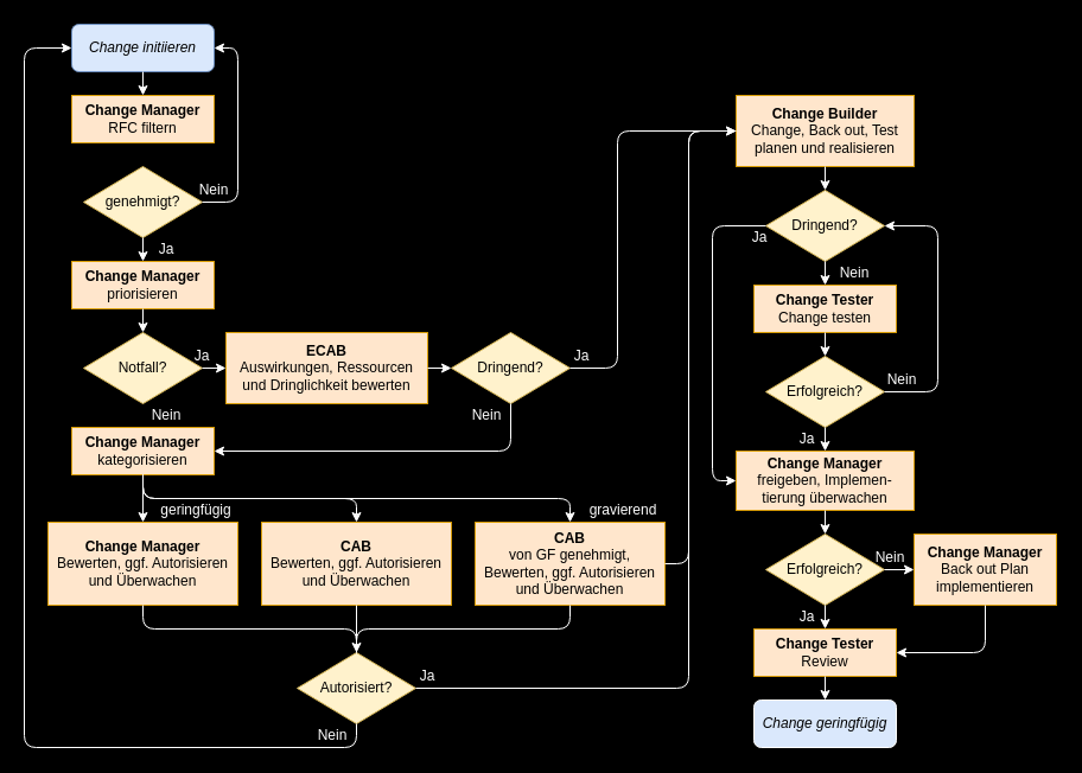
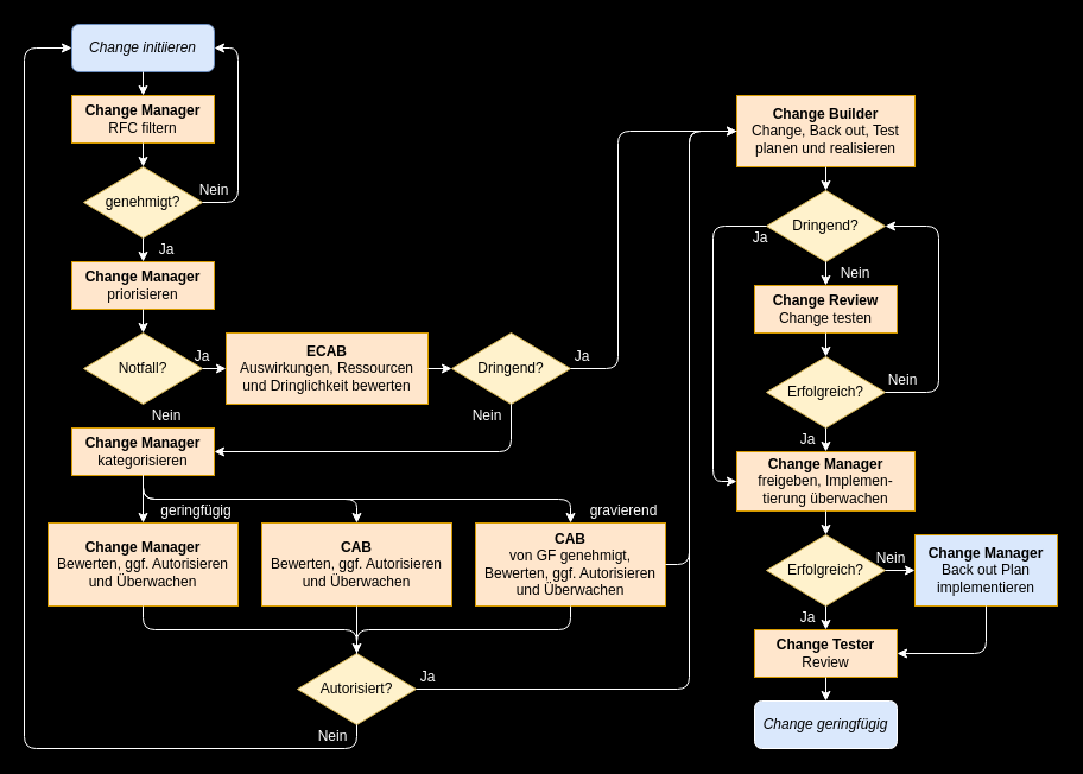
  <mxCell id="0" />
  <mxCell id="1" parent="0" />
  <mxCell id="2" value="&lt;span&gt;Change initiieren&lt;/span&gt;" style="rounded=1;whiteSpace=wrap;html=1;fontStyle=2;fillColor=#dae8fc;strokeColor=#6c8ebf;" parent="1" vertex="1"><mxGeometry x="60" y="20" width="120" height="40" as="geometry" /></mxCell>
  <mxCell id="3" value="&lt;b&gt;Change Manager&lt;/b&gt;&lt;br&gt;RFC filtern" style="rounded=0;whiteSpace=wrap;html=1;strokeColor=#d79b00;fillColor=#ffe6cc;" parent="1" vertex="1"><mxGeometry x="60" y="80" width="120" height="40" as="geometry" /></mxCell>
  <mxCell id="4" value="genehmigt?" style="rhombus;whiteSpace=wrap;html=1;fillColor=#fff2cc;strokeColor=#d6b656;" parent="1" vertex="1"><mxGeometry x="70" y="140" width="100" height="60" as="geometry" /></mxCell>
  <mxCell id="5" value="&lt;b&gt;Change Manager&lt;/b&gt;&lt;br&gt;priorisieren" style="rounded=0;whiteSpace=wrap;html=1;strokeColor=#d79b00;fillColor=#ffe6cc;" parent="1" vertex="1"><mxGeometry x="60" y="220" width="120" height="40" as="geometry" /></mxCell>
  <mxCell id="6" value="Notfall?" style="rhombus;whiteSpace=wrap;html=1;fillColor=#fff2cc;strokeColor=#d6b656;" parent="1" vertex="1"><mxGeometry x="70" y="280" width="100" height="60" as="geometry" /></mxCell>
  <mxCell id="7" value="&lt;b&gt;ECAB&lt;/b&gt;&lt;br&gt;Auswirkungen, Ressourcen und Dringlichkeit bewerten" style="rounded=0;whiteSpace=wrap;html=1;strokeColor=#d79b00;fillColor=#ffe6cc;" parent="1" vertex="1"><mxGeometry x="190" y="280" width="170" height="60" as="geometry" /></mxCell>
  <mxCell id="8" value="Dringend?" style="rhombus;whiteSpace=wrap;html=1;fillColor=#fff2cc;strokeColor=#d6b656;" parent="1" vertex="1"><mxGeometry x="380" y="280" width="100" height="60" as="geometry" /></mxCell>
  <mxCell id="9" value="" style="endArrow=classic;html=1;exitX=0.5;exitY=1;exitDx=0;exitDy=0;entryX=0.5;entryY=0;entryDx=0;entryDy=0;strokeColor=#FFFFFF;" parent="1" source="2" target="3" edge="1"><mxGeometry width="50" height="50" relative="1" as="geometry"><mxPoint x="260" y="140" as="sourcePoint" /><mxPoint x="310" y="90" as="targetPoint" /></mxGeometry></mxCell>
+ <mxCell id="10" value="" style="endArrow=classic;html=1;exitX=0.5;exitY=1;exitDx=0;exitDy=0;entryX=0.5;entryY=0;entryDx=0;entryDy=0;strokeColor=#FFFFFF;" parent="1" source="3" target="4" edge="1"><mxGeometry width="50" height="50" relative="1" as="geometry"><mxPoint x="270" y="130" as="sourcePoint" /><mxPoint x="320" y="80" as="targetPoint" /></mxGeometry></mxCell>
  <mxCell id="11" value="" style="endArrow=classic;html=1;exitX=0.5;exitY=1;exitDx=0;exitDy=0;entryX=0.5;entryY=0;entryDx=0;entryDy=0;strokeColor=#FFFFFF;" parent="1" source="4" target="5" edge="1"><mxGeometry width="50" height="50" relative="1" as="geometry"><mxPoint x="240" y="200" as="sourcePoint" /><mxPoint x="290" y="150" as="targetPoint" /></mxGeometry></mxCell>
  <mxCell id="12" value="" style="endArrow=classic;html=1;exitX=0.5;exitY=1;exitDx=0;exitDy=0;entryX=0.5;entryY=0;entryDx=0;entryDy=0;strokeColor=#FFFFFF;" parent="1" source="5" target="6" edge="1"><mxGeometry width="50" height="50" relative="1" as="geometry"><mxPoint x="240" y="240" as="sourcePoint" /><mxPoint x="290" y="190" as="targetPoint" /></mxGeometry></mxCell>
  <mxCell id="13" value="" style="endArrow=classic;html=1;exitX=1;exitY=0.5;exitDx=0;exitDy=0;entryX=0;entryY=0.5;entryDx=0;entryDy=0;strokeColor=#FFFFFF;" parent="1" source="6" target="7" edge="1"><mxGeometry width="50" height="50" relative="1" as="geometry"><mxPoint x="250" y="220" as="sourcePoint" /><mxPoint x="300" y="170" as="targetPoint" /></mxGeometry></mxCell>
  <mxCell id="14" value="" style="endArrow=classic;html=1;exitX=1;exitY=0.5;exitDx=0;exitDy=0;entryX=0;entryY=0.5;entryDx=0;entryDy=0;strokeColor=#FFFFFF;" parent="1" source="7" target="8" edge="1"><mxGeometry width="50" height="50" relative="1" as="geometry"><mxPoint x="410" y="260" as="sourcePoint" /><mxPoint x="460" y="210" as="targetPoint" /></mxGeometry></mxCell>
  <mxCell id="15" value="" style="endArrow=classic;html=1;exitX=1;exitY=0.5;exitDx=0;exitDy=0;entryX=1;entryY=0.5;entryDx=0;entryDy=0;edgeStyle=orthogonalEdgeStyle;strokeColor=#FFFFFF;" parent="1" source="4" target="2" edge="1"><mxGeometry width="50" height="50" relative="1" as="geometry"><mxPoint x="220" y="170" as="sourcePoint" /><mxPoint x="270" y="120" as="targetPoint" /><Array as="points"><mxPoint x="200" y="170" /><mxPoint x="200" y="40" /></Array></mxGeometry></mxCell>
  <mxCell id="16" value="&lt;b&gt;Change Manager&lt;/b&gt;&lt;br&gt;kategorisieren" style="rounded=0;whiteSpace=wrap;html=1;strokeColor=#d79b00;fillColor=#ffe6cc;" parent="1" vertex="1"><mxGeometry x="60" y="360" width="120" height="40" as="geometry" /></mxCell>
  <mxCell id="17" value="" style="endArrow=classic;html=1;exitX=0.5;exitY=1;exitDx=0;exitDy=0;entryX=1;entryY=0.5;entryDx=0;entryDy=0;strokeColor=#FFFFFF;" parent="1" source="8" target="16" edge="1"><mxGeometry width="50" height="50" relative="1" as="geometry"><mxPoint x="390" y="430" as="sourcePoint" /><mxPoint x="440" y="380" as="targetPoint" /><Array as="points"><mxPoint x="430" y="380" /></Array></mxGeometry></mxCell>
  <mxCell id="18" value="&lt;b&gt;Change Manager&lt;/b&gt;&lt;br&gt;Bewerten, ggf. Autorisieren und Überwachen" style="rounded=0;whiteSpace=wrap;html=1;strokeColor=#d79b00;fillColor=#ffe6cc;" parent="1" vertex="1"><mxGeometry x="40" y="440" width="160" height="70" as="geometry" /></mxCell>
  <mxCell id="19" value="&lt;b&gt;CAB&lt;/b&gt;&lt;br&gt;Bewerten, ggf. Autorisieren und Überwachen" style="rounded=0;whiteSpace=wrap;html=1;strokeColor=#d79b00;fillColor=#ffe6cc;" parent="1" vertex="1"><mxGeometry x="220" y="440" width="160" height="70" as="geometry" /></mxCell>
  <mxCell id="20" value="&lt;b&gt;CAB&lt;/b&gt;&lt;br&gt;von GF genehmigt, Bewerten, ggf. Autorisieren und Überwachen" style="rounded=0;whiteSpace=wrap;html=1;strokeColor=#d79b00;fillColor=#ffe6cc;" parent="1" vertex="1"><mxGeometry x="400" y="440" width="160" height="70" as="geometry" /></mxCell>
  <mxCell id="21" value="" style="endArrow=classic;html=1;exitX=0.5;exitY=1;exitDx=0;exitDy=0;entryX=0.5;entryY=0;entryDx=0;entryDy=0;strokeColor=#FFFFFF;" parent="1" source="16" target="18" edge="1"><mxGeometry width="50" height="50" relative="1" as="geometry"><mxPoint x="220" y="600" as="sourcePoint" /><mxPoint x="270" y="550" as="targetPoint" /></mxGeometry></mxCell>
  <mxCell id="22" value="" style="endArrow=classic;html=1;exitX=0.5;exitY=1;exitDx=0;exitDy=0;entryX=0.5;entryY=0;entryDx=0;entryDy=0;strokeColor=#FFFFFF;" parent="1" source="16" target="19" edge="1"><mxGeometry width="50" height="50" relative="1" as="geometry"><mxPoint x="210" y="600" as="sourcePoint" /><mxPoint x="260" y="550" as="targetPoint" /><Array as="points"><mxPoint x="120" y="420" /><mxPoint x="300" y="420" /></Array></mxGeometry></mxCell>
  <mxCell id="23" value="" style="endArrow=classic;html=1;exitX=0.5;exitY=1;exitDx=0;exitDy=0;entryX=0.5;entryY=0;entryDx=0;entryDy=0;strokeColor=#FFFFFF;" parent="1" source="16" target="20" edge="1"><mxGeometry width="50" height="50" relative="1" as="geometry"><mxPoint x="400" y="610" as="sourcePoint" /><mxPoint x="450" y="560" as="targetPoint" /><Array as="points"><mxPoint x="120" y="420" /><mxPoint x="480" y="420" /></Array></mxGeometry></mxCell>
  <mxCell id="24" value="Autorisiert?" style="rhombus;whiteSpace=wrap;html=1;fillColor=#fff2cc;strokeColor=#d6b656;" parent="1" vertex="1"><mxGeometry x="250" y="550" width="100" height="60" as="geometry" /></mxCell>
  <mxCell id="25" value="" style="endArrow=classic;html=1;exitX=0.5;exitY=1;exitDx=0;exitDy=0;entryX=0.5;entryY=0;entryDx=0;entryDy=0;strokeColor=#FFFFFF;" parent="1" source="19" target="24" edge="1"><mxGeometry width="50" height="50" relative="1" as="geometry"><mxPoint x="180" y="610" as="sourcePoint" /><mxPoint x="230" y="560" as="targetPoint" /></mxGeometry></mxCell>
  <mxCell id="26" value="" style="endArrow=none;html=1;entryX=0.5;entryY=1;entryDx=0;entryDy=0;exitX=0.5;exitY=0;exitDx=0;exitDy=0;strokeColor=#FFFFFF;" parent="1" source="24" target="18" edge="1"><mxGeometry width="50" height="50" relative="1" as="geometry"><mxPoint x="120" y="620" as="sourcePoint" /><mxPoint x="170" y="570" as="targetPoint" /><Array as="points"><mxPoint x="300" y="530" /><mxPoint x="120" y="530" /></Array></mxGeometry></mxCell>
  <mxCell id="27" value="" style="endArrow=none;html=1;entryX=0.5;entryY=1;entryDx=0;entryDy=0;exitX=0.5;exitY=0;exitDx=0;exitDy=0;strokeColor=#FFFFFF;" parent="1" source="24" target="20" edge="1"><mxGeometry width="50" height="50" relative="1" as="geometry"><mxPoint x="450" y="600" as="sourcePoint" /><mxPoint x="500" y="550" as="targetPoint" /><Array as="points"><mxPoint x="300" y="530" /><mxPoint x="480" y="530" /></Array></mxGeometry></mxCell>
  <mxCell id="28" value="" style="endArrow=classic;html=1;exitX=0.5;exitY=1;exitDx=0;exitDy=0;entryX=0;entryY=0.5;entryDx=0;entryDy=0;strokeColor=#FFFFFF;" parent="1" source="24" target="2" edge="1"><mxGeometry width="50" height="50" relative="1" as="geometry"><mxPoint x="310" y="690" as="sourcePoint" /><mxPoint x="0" y="510" as="targetPoint" /><Array as="points"><mxPoint x="300" y="630" /><mxPoint x="20" y="630" /><mxPoint x="20" y="40" /></Array></mxGeometry></mxCell>
  <mxCell id="29" value="&lt;b&gt;Change Builder&lt;/b&gt;&lt;br&gt;Change, Back out, Test planen und realisieren" style="rounded=0;whiteSpace=wrap;html=1;strokeColor=#d79b00;fillColor=#ffe6cc;" parent="1" vertex="1"><mxGeometry x="620" y="80" width="150" height="60" as="geometry" /></mxCell>
  <mxCell id="30" value="" style="endArrow=classic;html=1;exitX=1;exitY=0.5;exitDx=0;exitDy=0;entryX=0;entryY=0.5;entryDx=0;entryDy=0;strokeColor=#FFFFFF;" parent="1" source="24" target="29" edge="1"><mxGeometry width="50" height="50" relative="1" as="geometry"><mxPoint x="610" y="590" as="sourcePoint" /><mxPoint x="660" y="540" as="targetPoint" /><Array as="points"><mxPoint x="580" y="580" /><mxPoint x="580" y="110" /></Array></mxGeometry></mxCell>
  <mxCell id="31" value="" style="endArrow=none;html=1;entryX=0;entryY=0.5;entryDx=0;entryDy=0;exitX=1;exitY=0.5;exitDx=0;exitDy=0;strokeColor=#FFFFFF;" parent="1" source="20" target="29" edge="1"><mxGeometry width="50" height="50" relative="1" as="geometry"><mxPoint x="670" y="350" as="sourcePoint" /><mxPoint x="720" y="300" as="targetPoint" /><Array as="points"><mxPoint x="580" y="475" /><mxPoint x="580" y="110" /></Array></mxGeometry></mxCell>
  <mxCell id="32" value="Dringend?" style="rhombus;whiteSpace=wrap;html=1;fillColor=#fff2cc;strokeColor=#d6b656;" parent="1" vertex="1"><mxGeometry x="645" y="160" width="100" height="60" as="geometry" /></mxCell>
  <mxCell id="33" value="" style="endArrow=classic;html=1;exitX=0.5;exitY=1;exitDx=0;exitDy=0;entryX=0.5;entryY=0;entryDx=0;entryDy=0;strokeColor=#FFFFFF;" parent="1" source="29" target="32" edge="1"><mxGeometry width="50" height="50" relative="1" as="geometry"><mxPoint x="810" y="210" as="sourcePoint" /><mxPoint x="860" y="160" as="targetPoint" /></mxGeometry></mxCell>
- <mxCell id="34" value="&lt;b&gt;Change Tester&lt;/b&gt;&lt;br&gt;Change testen" style="rounded=0;whiteSpace=wrap;html=1;strokeColor=#d79b00;fillColor=#ffe6cc;" parent="1" vertex="1"><mxGeometry x="635" y="240" width="120" height="40" as="geometry" /></mxCell>
+ <mxCell id="34" value="&lt;b&gt;Change Review&lt;/b&gt;&lt;br&gt;Change testen" style="rounded=0;whiteSpace=wrap;html=1;strokeColor=#d79b00;fillColor=#ffe6cc;" parent="1" vertex="1"><mxGeometry x="635" y="240" width="120" height="40" as="geometry" /></mxCell>
  <mxCell id="35" value="" style="endArrow=classic;html=1;exitX=0.5;exitY=1;exitDx=0;exitDy=0;entryX=0.5;entryY=0;entryDx=0;entryDy=0;strokeColor=#FFFFFF;" parent="1" source="32" target="34" edge="1"><mxGeometry width="50" height="50" relative="1" as="geometry"><mxPoint x="780" y="240" as="sourcePoint" /><mxPoint x="830" y="190" as="targetPoint" /></mxGeometry></mxCell>
  <mxCell id="36" value="Erfolgreich?" style="rhombus;whiteSpace=wrap;html=1;fillColor=#fff2cc;strokeColor=#d6b656;" parent="1" vertex="1"><mxGeometry x="645" y="300" width="100" height="60" as="geometry" /></mxCell>
  <mxCell id="37" value="" style="endArrow=classic;html=1;exitX=0.5;exitY=1;exitDx=0;exitDy=0;entryX=0.5;entryY=0;entryDx=0;entryDy=0;strokeColor=#FFFFFF;" parent="1" source="34" target="36" edge="1"><mxGeometry width="50" height="50" relative="1" as="geometry"><mxPoint x="530" y="380" as="sourcePoint" /><mxPoint x="580" y="330" as="targetPoint" /></mxGeometry></mxCell>
  <mxCell id="38" value="" style="endArrow=classic;html=1;exitX=1;exitY=0.5;exitDx=0;exitDy=0;entryX=1;entryY=0.5;entryDx=0;entryDy=0;strokeColor=#FFFFFF;" parent="1" source="36" target="32" edge="1"><mxGeometry width="50" height="50" relative="1" as="geometry"><mxPoint x="770" y="350" as="sourcePoint" /><mxPoint x="820" y="300" as="targetPoint" /><Array as="points"><mxPoint x="790" y="330" /><mxPoint x="790" y="190" /></Array></mxGeometry></mxCell>
  <mxCell id="39" value="&lt;b&gt;Change Manager&lt;/b&gt;&lt;br&gt;freigeben, Implemen-tierung überwachen" style="rounded=0;whiteSpace=wrap;html=1;strokeColor=#d79b00;fillColor=#ffe6cc;" parent="1" vertex="1"><mxGeometry x="620" y="380" width="150" height="50" as="geometry" /></mxCell>
  <mxCell id="40" value="" style="endArrow=classic;html=1;exitX=0.5;exitY=1;exitDx=0;exitDy=0;entryX=0.5;entryY=0;entryDx=0;entryDy=0;strokeColor=#FFFFFF;" parent="1" source="36" target="39" edge="1"><mxGeometry width="50" height="50" relative="1" as="geometry"><mxPoint x="780" y="400" as="sourcePoint" /><mxPoint x="830" y="350" as="targetPoint" /></mxGeometry></mxCell>
  <mxCell id="41" value="" style="endArrow=classic;html=1;exitX=0;exitY=0.5;exitDx=0;exitDy=0;entryX=0;entryY=0.5;entryDx=0;entryDy=0;strokeColor=#FFFFFF;" parent="1" source="32" target="39" edge="1"><mxGeometry width="50" height="50" relative="1" as="geometry"><mxPoint x="700" y="530" as="sourcePoint" /><mxPoint x="750" y="480" as="targetPoint" /><Array as="points"><mxPoint x="600" y="190" /><mxPoint x="600" y="405" /></Array></mxGeometry></mxCell>
  <mxCell id="42" value="Erfolgreich?" style="rhombus;whiteSpace=wrap;html=1;fillColor=#fff2cc;strokeColor=#d6b656;" parent="1" vertex="1"><mxGeometry x="645" y="450" width="100" height="60" as="geometry" /></mxCell>
  <mxCell id="43" value="" style="endArrow=classic;html=1;exitX=0.5;exitY=1;exitDx=0;exitDy=0;entryX=0.5;entryY=0;entryDx=0;entryDy=0;strokeColor=#FFFFFF;" parent="1" source="39" target="42" edge="1"><mxGeometry width="50" height="50" relative="1" as="geometry"><mxPoint x="810" y="470" as="sourcePoint" /><mxPoint x="860" y="420" as="targetPoint" /></mxGeometry></mxCell>
  <mxCell id="44" value="&lt;b&gt;Change Tester&lt;/b&gt;&lt;br&gt;Review" style="rounded=0;whiteSpace=wrap;html=1;strokeColor=#d79b00;fillColor=#ffe6cc;" parent="1" vertex="1"><mxGeometry x="635" y="530" width="120" height="40" as="geometry" /></mxCell>
- <mxCell id="45" value="&lt;b&gt;Change Manager&lt;/b&gt;&lt;br&gt;Back out Plan implementieren" style="rounded=0;whiteSpace=wrap;html=1;strokeColor=#d79b00;fillColor=#ffe6cc;" parent="1" vertex="1"><mxGeometry x="770" y="450" width="120" height="60" as="geometry" /></mxCell>
+ <mxCell id="45" value="&lt;b&gt;Change Manager&lt;/b&gt;&lt;br&gt;Back out Plan implementieren" style="rounded=0;whiteSpace=wrap;html=1;strokeColor=#d79b00;fillColor=#dae8fc;" parent="1" vertex="1"><mxGeometry x="770" y="450" width="120" height="60" as="geometry" /></mxCell>
  <mxCell id="46" value="" style="endArrow=classic;html=1;exitX=0.5;exitY=1;exitDx=0;exitDy=0;entryX=1;entryY=0.5;entryDx=0;entryDy=0;strokeColor=#FFFFFF;" parent="1" source="45" target="44" edge="1"><mxGeometry width="50" height="50" relative="1" as="geometry"><mxPoint x="820" y="610" as="sourcePoint" /><mxPoint x="870" y="560" as="targetPoint" /><Array as="points"><mxPoint x="830" y="550" /></Array></mxGeometry></mxCell>
  <mxCell id="47" value="" style="endArrow=classic;html=1;exitX=0.5;exitY=1;exitDx=0;exitDy=0;entryX=0.5;entryY=0;entryDx=0;entryDy=0;strokeColor=#FFFFFF;" parent="1" source="42" target="44" edge="1"><mxGeometry width="50" height="50" relative="1" as="geometry"><mxPoint x="620" y="660" as="sourcePoint" /><mxPoint x="670" y="610" as="targetPoint" /></mxGeometry></mxCell>
  <mxCell id="48" value="" style="endArrow=classic;html=1;exitX=1;exitY=0.5;exitDx=0;exitDy=0;entryX=0;entryY=0.5;entryDx=0;entryDy=0;strokeColor=#FFFFFF;" parent="1" source="42" target="45" edge="1"><mxGeometry width="50" height="50" relative="1" as="geometry"><mxPoint x="730" y="650" as="sourcePoint" /><mxPoint x="780" y="600" as="targetPoint" /></mxGeometry></mxCell>
  <mxCell id="49" value="&lt;span&gt;Change geringfügig&lt;/span&gt;" style="rounded=1;whiteSpace=wrap;html=1;fontStyle=2;fillColor=#dae8fc;strokeColor=#FFFFFF;" parent="1" vertex="1"><mxGeometry x="635" y="590" width="120" height="40" as="geometry" /></mxCell>
  <mxCell id="50" value="" style="endArrow=classic;html=1;exitX=0.5;exitY=1;exitDx=0;exitDy=0;entryX=0.5;entryY=0;entryDx=0;entryDy=0;strokeColor=#FFFFFF;" parent="1" source="44" target="49" edge="1"><mxGeometry width="50" height="50" relative="1" as="geometry"><mxPoint x="830" y="650" as="sourcePoint" /><mxPoint x="880" y="600" as="targetPoint" /></mxGeometry></mxCell>
  <mxCell id="51" value="geringfügig" style="text;html=1;strokeColor=none;align=center;verticalAlign=middle;whiteSpace=wrap;rounded=0;fontColor=#FFFFFF;" parent="1" vertex="1"><mxGeometry x="130" y="420" width="70" height="20" as="geometry" /></mxCell>
  <mxCell id="52" value="gravierend" style="text;html=1;strokeColor=none;align=center;verticalAlign=middle;whiteSpace=wrap;rounded=0;fontColor=#FFFFFF;" parent="1" vertex="1"><mxGeometry x="490" y="420" width="70" height="20" as="geometry" /></mxCell>
  <mxCell id="53" value="Ja" style="text;html=1;strokeColor=none;fillColor=none;align=center;verticalAlign=middle;whiteSpace=wrap;rounded=0;fontColor=#FFFFFF;" parent="1" vertex="1"><mxGeometry x="120" y="200" width="40" height="20" as="geometry" /></mxCell>
  <mxCell id="54" value="Nein" style="text;html=1;strokeColor=none;fillColor=none;align=center;verticalAlign=middle;whiteSpace=wrap;rounded=0;fontColor=#FFFFFF;" parent="1" vertex="1"><mxGeometry x="160" y="150" width="40" height="20" as="geometry" /></mxCell>
  <mxCell id="55" value="Ja" style="text;html=1;strokeColor=none;fillColor=none;align=center;verticalAlign=middle;whiteSpace=wrap;rounded=0;fontColor=#FFFFFF;" parent="1" vertex="1"><mxGeometry x="150" y="290" width="40" height="20" as="geometry" /></mxCell>
  <mxCell id="56" value="Nein" style="text;html=1;strokeColor=none;fillColor=none;align=center;verticalAlign=middle;whiteSpace=wrap;rounded=0;fontColor=#FFFFFF;" parent="1" vertex="1"><mxGeometry x="120" y="340" width="40" height="20" as="geometry" /></mxCell>
  <mxCell id="57" value="Nein" style="text;html=1;strokeColor=none;fillColor=none;align=center;verticalAlign=middle;whiteSpace=wrap;rounded=0;fontColor=#FFFFFF;" parent="1" vertex="1"><mxGeometry x="390" y="340" width="40" height="20" as="geometry" /></mxCell>
  <mxCell id="58" value="" style="endArrow=classic;html=1;strokeColor=#FFFFFF;fontColor=#FFFFFF;exitX=1;exitY=0.5;exitDx=0;exitDy=0;entryX=0;entryY=0.5;entryDx=0;entryDy=0;" parent="1" source="8" target="29" edge="1"><mxGeometry width="50" height="50" relative="1" as="geometry"><mxPoint x="500" y="280" as="sourcePoint" /><mxPoint x="550" y="230" as="targetPoint" /><Array as="points"><mxPoint x="520" y="310" /><mxPoint x="520" y="110" /></Array></mxGeometry></mxCell>
  <mxCell id="59" value="Ja" style="text;html=1;strokeColor=none;fillColor=none;align=center;verticalAlign=middle;whiteSpace=wrap;rounded=0;fontColor=#FFFFFF;" parent="1" vertex="1"><mxGeometry x="470" y="290" width="40" height="20" as="geometry" /></mxCell>
  <mxCell id="60" value="Ja" style="text;html=1;strokeColor=none;fillColor=none;align=center;verticalAlign=middle;whiteSpace=wrap;rounded=0;fontColor=#FFFFFF;" parent="1" vertex="1"><mxGeometry x="340" y="560" width="40" height="20" as="geometry" /></mxCell>
  <mxCell id="61" value="Nein" style="text;html=1;strokeColor=none;fillColor=none;align=center;verticalAlign=middle;whiteSpace=wrap;rounded=0;fontColor=#FFFFFF;" parent="1" vertex="1"><mxGeometry x="260" y="610" width="40" height="20" as="geometry" /></mxCell>
  <mxCell id="62" value="Ja" style="text;html=1;strokeColor=none;fillColor=none;align=center;verticalAlign=middle;whiteSpace=wrap;rounded=0;fontColor=#FFFFFF;" parent="1" vertex="1"><mxGeometry x="620" y="190" width="40" height="20" as="geometry" /></mxCell>
  <mxCell id="63" value="Ja" style="text;html=1;strokeColor=none;fillColor=none;align=center;verticalAlign=middle;whiteSpace=wrap;rounded=0;fontColor=#FFFFFF;" parent="1" vertex="1"><mxGeometry x="660" y="360" width="40" height="20" as="geometry" /></mxCell>
  <mxCell id="64" value="Ja" style="text;html=1;strokeColor=none;fillColor=none;align=center;verticalAlign=middle;whiteSpace=wrap;rounded=0;fontColor=#FFFFFF;" parent="1" vertex="1"><mxGeometry x="660" y="510" width="40" height="20" as="geometry" /></mxCell>
  <mxCell id="65" value="Nein" style="text;html=1;strokeColor=none;fillColor=none;align=center;verticalAlign=middle;whiteSpace=wrap;rounded=0;fontColor=#FFFFFF;" parent="1" vertex="1"><mxGeometry x="700" y="220" width="40" height="20" as="geometry" /></mxCell>
  <mxCell id="66" value="Nein" style="text;html=1;strokeColor=none;fillColor=none;align=center;verticalAlign=middle;whiteSpace=wrap;rounded=0;fontColor=#FFFFFF;" parent="1" vertex="1"><mxGeometry x="740" y="310" width="40" height="20" as="geometry" /></mxCell>
  <mxCell id="67" value="Nein" style="text;html=1;strokeColor=none;fillColor=none;align=center;verticalAlign=middle;whiteSpace=wrap;rounded=0;fontColor=#FFFFFF;" parent="1" vertex="1"><mxGeometry x="730" y="460" width="40" height="20" as="geometry" /></mxCell>
